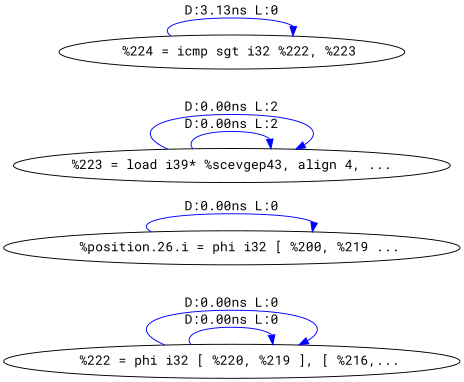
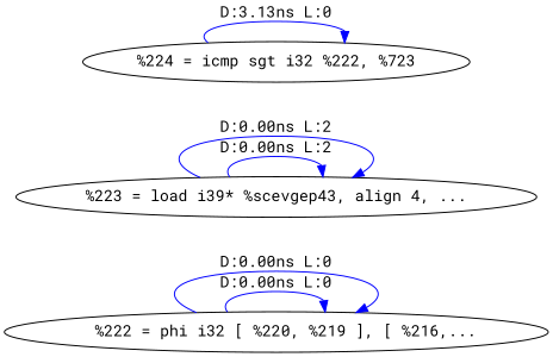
  digraph {
    fontname="Roboto Mono"
    rankdir=LR
    node [fontname="Roboto Mono"]
    edge [color=blue fontname="Roboto Mono"]
    n1 [label="  %222 = phi i32 [ %220, %219 ], [ %216,..."]
-   n2 [label="  %position.26.i = phi i32 [ %200, %219 ..."]
    n3 [label="%223 = load i39* %scevgep43, align 4, ..."]
-   n4 [label="  %224 = icmp sgt i32 %222, %223"]
+   n4 [label="%224 = icmp sgt i32 %222, %723"]
    n1 -> n1 [label="D:0.00ns L:0"]
    n1 -> n1 [label="D:0.00ns L:0"]
-   n2 -> n2 [label="D:0.00ns L:0"]
    n3 -> n3 [label="D:0.00ns L:2"]
    n3 -> n3 [label="D:0.00ns L:2"]
    n4 -> n4 [label="D:3.13ns L:0"]
  }
